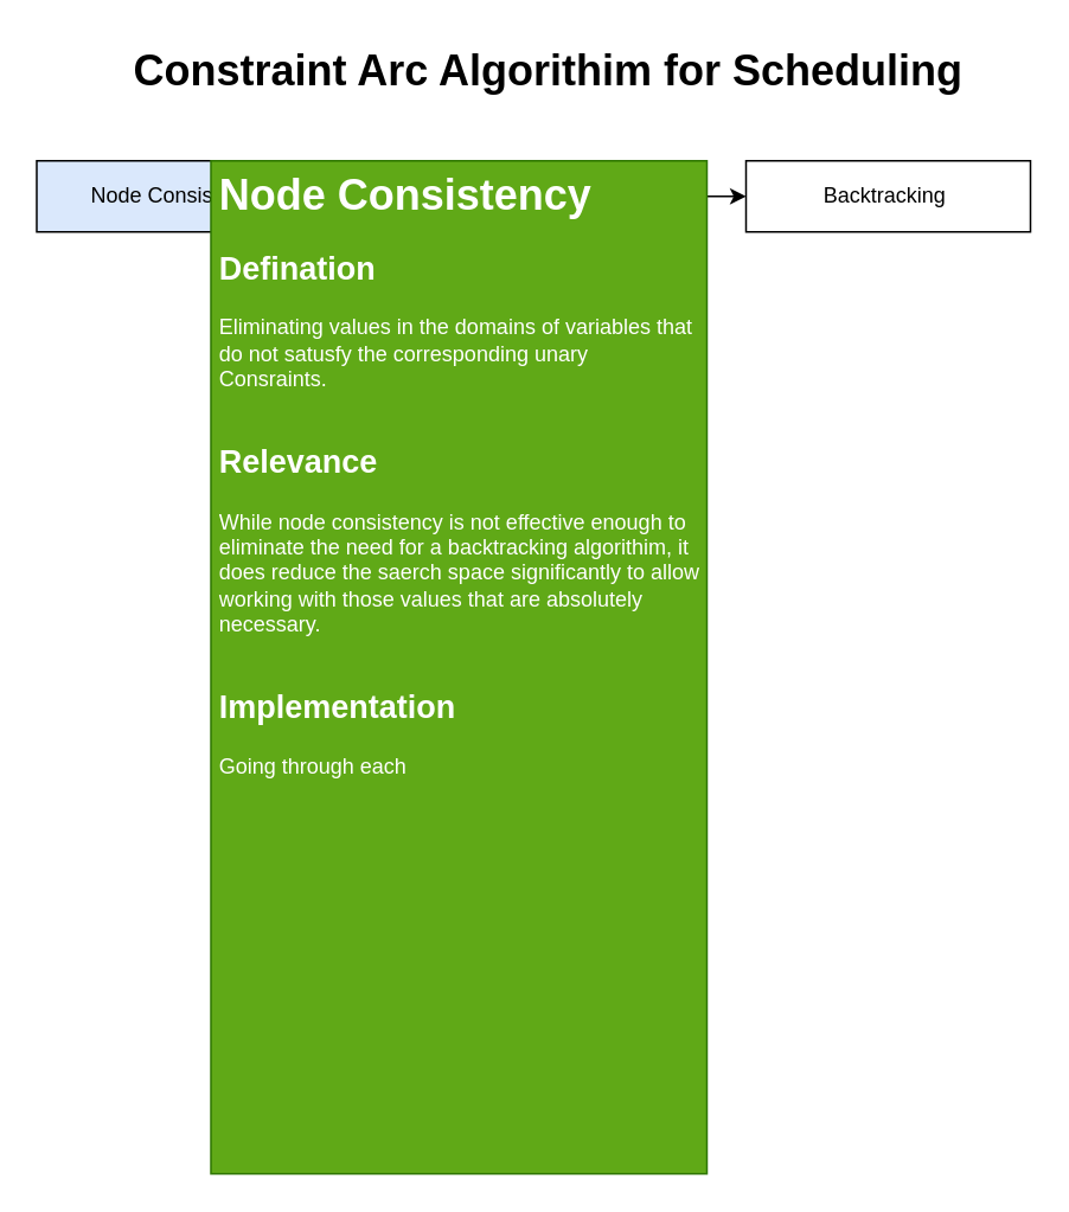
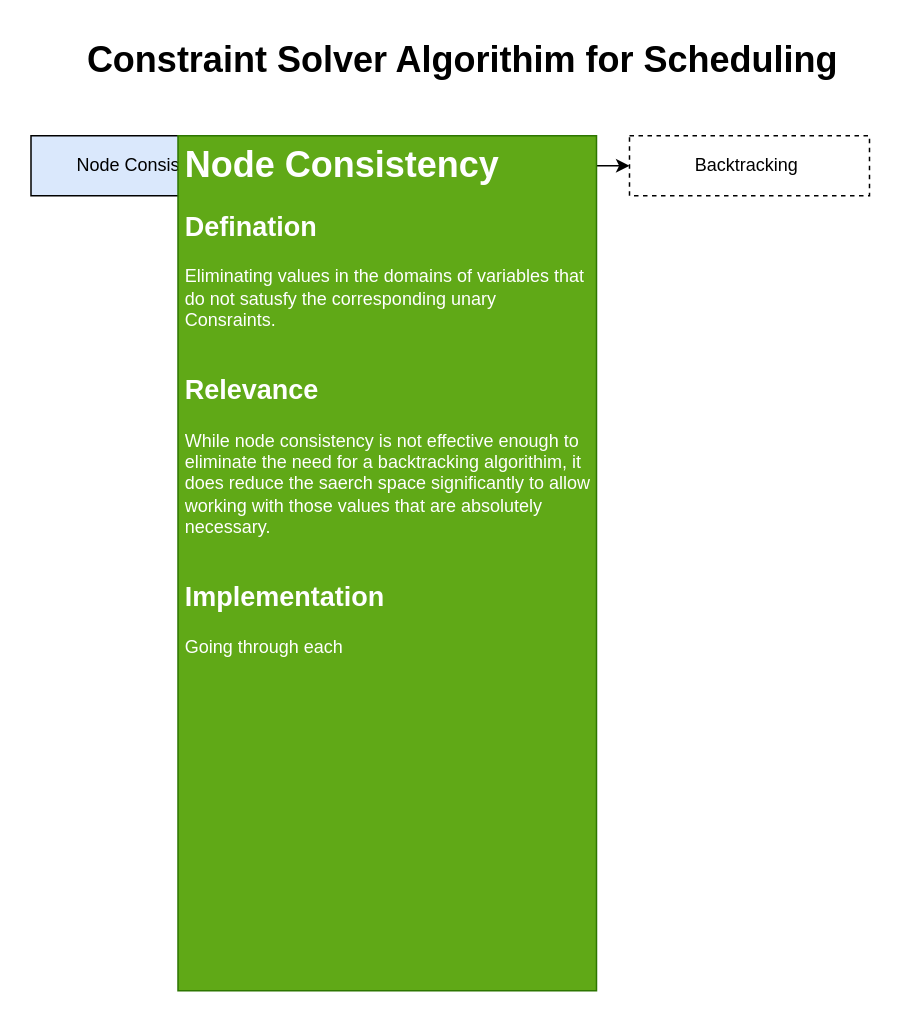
  <mxCell id="0" />
  <mxCell id="1" parent="0" />
- <mxCell id="2" value="&lt;h1&gt;Constraint Arc Algorithim for Scheduling&lt;/h1&gt;" style="text;html=1;strokeColor=none;fillColor=none;align=center;verticalAlign=middle;whiteSpace=wrap;rounded=0;" parent="1" vertex="1"><mxGeometry x="48" y="20" width="520" height="40" as="geometry" /></mxCell>
+ <mxCell id="2" value="&lt;h1&gt;Constraint Solver Algorithim for Scheduling&lt;/h1&gt;" style="text;html=1;strokeColor=none;fillColor=none;align=center;verticalAlign=middle;whiteSpace=wrap;rounded=0;" parent="1" vertex="1"><mxGeometry x="48" y="20" width="520" height="40" as="geometry" /></mxCell>
  <mxCell id="3" style="edgeStyle=none;html=1;entryX=0;entryY=0.5;entryDx=0;entryDy=0;" parent="1" source="4" target="6" edge="1"><mxGeometry relative="1" as="geometry" /></mxCell>
  <mxCell id="4" value="Node Consistency" style="rounded=0;whiteSpace=wrap;html=1;fillColor=#dae8fc;" parent="1" vertex="1"><mxGeometry x="20" y="90" width="159" height="40" as="geometry" /></mxCell>
  <mxCell id="5" style="edgeStyle=none;html=1;" parent="1" source="6" target="7" edge="1"><mxGeometry relative="1" as="geometry" /></mxCell>
  <mxCell id="6" value="Arc Consistency" style="rounded=0;whiteSpace=wrap;html=1;" parent="1" vertex="1"><mxGeometry x="219" y="90" width="160" height="40" as="geometry" /></mxCell>
- <mxCell id="7" value="Backtracking&amp;nbsp;" style="rounded=0;whiteSpace=wrap;html=1;" parent="1" vertex="1"><mxGeometry x="419" y="90" width="160" height="40" as="geometry" /></mxCell>
+ <mxCell id="7" value="Backtracking&amp;nbsp;" style="rounded=0;whiteSpace=wrap;html=1;dashed=1;" parent="1" vertex="1"><mxGeometry x="419" y="90" width="160" height="40" as="geometry" /></mxCell>
  <mxCell id="8" value="&lt;h1&gt;Node Consistency&lt;/h1&gt;&lt;h2&gt;Defination&lt;/h2&gt;&lt;div&gt;Eliminating values in the domains of variables that do not satusfy the corresponding unary Consraints.&lt;/div&gt;&lt;div&gt;&lt;br&gt;&lt;/div&gt;&lt;h2&gt;Relevance&lt;/h2&gt;&lt;div&gt;While node consistency is not effective enough to eliminate the need for a backtracking algorithim, it does reduce the saerch space significantly to allow working with those values that are absolutely necessary.&lt;/div&gt;&lt;div&gt;&lt;br&gt;&lt;/div&gt;&lt;h2&gt;Implementation&lt;/h2&gt;&lt;div&gt;Going through each&amp;nbsp;&lt;/div&gt;&lt;div&gt;&lt;br&gt;&lt;/div&gt;" style="text;html=1;strokeColor=#2D7600;fillColor=#60a917;spacing=5;spacingTop=-20;whiteSpace=wrap;overflow=hidden;rounded=0;fontColor=#ffffff;" parent="1" vertex="1"><mxGeometry x="118" y="90" width="279" height="570" as="geometry" /></mxCell>
